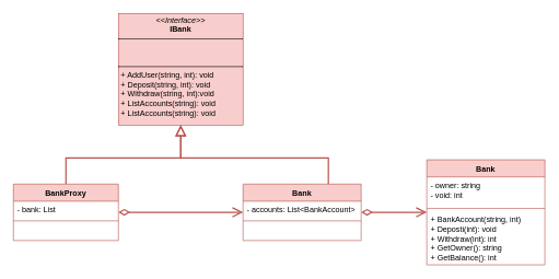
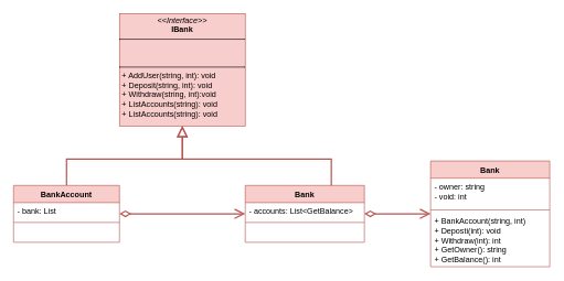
  <mxCell id="0" />
  <mxCell id="1" parent="0" />
  <mxCell id="2" value="&lt;p style=&quot;margin:0px;margin-top:4px;text-align:center;&quot;&gt;&lt;i&gt;&amp;lt;&amp;lt;Interface&amp;gt;&amp;gt;&lt;/i&gt;&lt;br&gt;&lt;b&gt;IBank&lt;/b&gt;&lt;/p&gt;&lt;hr size=&quot;1&quot; style=&quot;border-style:solid;&quot;&gt;&lt;p style=&quot;margin:0px;margin-left:4px;&quot;&gt;&amp;nbsp; &amp;nbsp;&lt;br&gt;&amp;nbsp;&lt;/p&gt;&lt;hr size=&quot;1&quot; style=&quot;border-style:solid;&quot;&gt;&lt;p style=&quot;margin:0px;margin-left:4px;&quot;&gt;+ AddUser(string, int): void&lt;br&gt;+ Deposit(string, int): void&lt;/p&gt;&lt;p style=&quot;margin:0px;margin-left:4px;&quot;&gt;+ Withdraw(string, int):void&lt;/p&gt;&lt;p style=&quot;margin:0px;margin-left:4px;&quot;&gt;+ ListAccounts(string): void&lt;/p&gt;&lt;p style=&quot;margin:0px;margin-left:4px;&quot;&gt;+ ListAccounts(string): void&lt;/p&gt;" style="verticalAlign=top;align=left;overflow=fill;html=1;whiteSpace=wrap;fillColor=#f8cecc;strokeColor=#b85450;" vertex="1" parent="1"><mxGeometry x="180" y="20" width="190" height="170" as="geometry" /></mxCell>
  <mxCell id="3" style="edgeStyle=orthogonalEdgeStyle;rounded=0;orthogonalLoop=1;jettySize=auto;html=1;fillColor=#f8cecc;strokeColor=#b85450;strokeWidth=2;endSize=12;endArrow=block;endFill=0;" edge="1" parent="1" source="4" target="2"><mxGeometry relative="1" as="geometry" /></mxCell>
- <mxCell id="4" value="BankProxy" style="swimlane;fontStyle=1;align=center;verticalAlign=top;childLayout=stackLayout;horizontal=1;startSize=26;horizontalStack=0;resizeParent=1;resizeParentMax=0;resizeLast=0;collapsible=1;marginBottom=0;whiteSpace=wrap;html=1;fillColor=#f8cecc;strokeColor=#b85450;" vertex="1" parent="1"><mxGeometry x="20" y="280" width="160" height="86" as="geometry" /></mxCell>
+ <mxCell id="4" value="BankAccount" style="swimlane;fontStyle=1;align=center;verticalAlign=top;childLayout=stackLayout;horizontal=1;startSize=26;horizontalStack=0;resizeParent=1;resizeParentMax=0;resizeLast=0;collapsible=1;marginBottom=0;whiteSpace=wrap;html=1;fillColor=#f8cecc;strokeColor=#b85450;" vertex="1" parent="1"><mxGeometry x="20" y="280" width="160" height="86" as="geometry" /></mxCell>
  <mxCell id="5" value="- bank: List" style="text;strokeColor=none;fillColor=none;align=left;verticalAlign=top;spacingLeft=4;spacingRight=4;overflow=hidden;rotatable=0;points=[[0,0.5],[1,0.5]];portConstraint=eastwest;whiteSpace=wrap;html=1;" vertex="1" parent="4"><mxGeometry y="26" width="160" height="26" as="geometry" /></mxCell>
  <mxCell id="6" value="" style="line;strokeWidth=1;fillColor=none;align=left;verticalAlign=middle;spacingTop=-1;spacingLeft=3;spacingRight=3;rotatable=0;labelPosition=right;points=[];portConstraint=eastwest;strokeColor=inherit;" vertex="1" parent="4"><mxGeometry y="52" width="160" height="8" as="geometry" /></mxCell>
  <mxCell id="7" value="&amp;nbsp;" style="text;strokeColor=none;fillColor=none;align=left;verticalAlign=top;spacingLeft=4;spacingRight=4;overflow=hidden;rotatable=0;points=[[0,0.5],[1,0.5]];portConstraint=eastwest;whiteSpace=wrap;html=1;" vertex="1" parent="4"><mxGeometry y="60" width="160" height="26" as="geometry" /></mxCell>
  <mxCell id="8" value="Bank" style="swimlane;fontStyle=1;align=center;verticalAlign=top;childLayout=stackLayout;horizontal=1;startSize=26;horizontalStack=0;resizeParent=1;resizeParentMax=0;resizeLast=0;collapsible=1;marginBottom=0;whiteSpace=wrap;html=1;fillColor=#f8cecc;strokeColor=#b85450;" vertex="1" parent="1"><mxGeometry x="370" y="280" width="180" height="86" as="geometry" /></mxCell>
- <mxCell id="9" value="- accounts: List&amp;lt;BankAccount&amp;gt;" style="text;strokeColor=none;fillColor=none;align=left;verticalAlign=top;spacingLeft=4;spacingRight=4;overflow=hidden;rotatable=0;points=[[0,0.5],[1,0.5]];portConstraint=eastwest;whiteSpace=wrap;html=1;" vertex="1" parent="8"><mxGeometry y="26" width="180" height="26" as="geometry" /></mxCell>
+ <mxCell id="9" value="- accounts: List&amp;lt;GetBalance&amp;gt;" style="text;strokeColor=none;fillColor=none;align=left;verticalAlign=top;spacingLeft=4;spacingRight=4;overflow=hidden;rotatable=0;points=[[0,0.5],[1,0.5]];portConstraint=eastwest;whiteSpace=wrap;html=1;" vertex="1" parent="8"><mxGeometry y="26" width="180" height="26" as="geometry" /></mxCell>
  <mxCell id="10" value="" style="line;strokeWidth=1;fillColor=none;align=left;verticalAlign=middle;spacingTop=-1;spacingLeft=3;spacingRight=3;rotatable=0;labelPosition=right;points=[];portConstraint=eastwest;strokeColor=inherit;" vertex="1" parent="8"><mxGeometry y="52" width="180" height="8" as="geometry" /></mxCell>
  <mxCell id="11" value="&amp;nbsp;" style="text;strokeColor=none;fillColor=none;align=left;verticalAlign=top;spacingLeft=4;spacingRight=4;overflow=hidden;rotatable=0;points=[[0,0.5],[1,0.5]];portConstraint=eastwest;whiteSpace=wrap;html=1;" vertex="1" parent="8"><mxGeometry y="60" width="180" height="26" as="geometry" /></mxCell>
  <mxCell id="12" style="edgeStyle=orthogonalEdgeStyle;rounded=0;orthogonalLoop=1;jettySize=auto;html=1;fillColor=#f8cecc;strokeColor=#b85450;strokeWidth=2;endSize=12;endArrow=block;endFill=0;" edge="1" parent="1" source="8" target="2"><mxGeometry relative="1" as="geometry"><mxPoint x="130" y="290" as="sourcePoint" /><mxPoint x="285" y="200" as="targetPoint" /><Array as="points"><mxPoint x="500" y="240" /><mxPoint x="275" y="240" /></Array></mxGeometry></mxCell>
  <mxCell id="13" style="edgeStyle=orthogonalEdgeStyle;rounded=0;orthogonalLoop=1;jettySize=auto;html=1;fillColor=#f8cecc;strokeColor=#b85450;strokeWidth=2;endSize=12;endArrow=open;endFill=0;startArrow=diamondThin;startFill=0;targetPerimeterSpacing=0;startSize=12;" edge="1" parent="1" source="4" target="8"><mxGeometry relative="1" as="geometry"><mxPoint x="140" y="300" as="sourcePoint" /><mxPoint x="295" y="210" as="targetPoint" /></mxGeometry></mxCell>
  <mxCell id="14" value="Bank" style="swimlane;fontStyle=1;align=center;verticalAlign=top;childLayout=stackLayout;horizontal=1;startSize=26;horizontalStack=0;resizeParent=1;resizeParentMax=0;resizeLast=0;collapsible=1;marginBottom=0;whiteSpace=wrap;html=1;fillColor=#f8cecc;strokeColor=#b85450;" vertex="1" parent="1"><mxGeometry x="650" y="243" width="180" height="160" as="geometry" /></mxCell>
  <mxCell id="15" value="- owner: string&lt;div&gt;- void: int&lt;/div&gt;" style="text;strokeColor=none;fillColor=none;align=left;verticalAlign=top;spacingLeft=4;spacingRight=4;overflow=hidden;rotatable=0;points=[[0,0.5],[1,0.5]];portConstraint=eastwest;whiteSpace=wrap;html=1;" vertex="1" parent="14"><mxGeometry y="26" width="180" height="44" as="geometry" /></mxCell>
  <mxCell id="16" value="" style="line;strokeWidth=1;fillColor=none;align=left;verticalAlign=middle;spacingTop=-1;spacingLeft=3;spacingRight=3;rotatable=0;labelPosition=right;points=[];portConstraint=eastwest;strokeColor=inherit;" vertex="1" parent="14"><mxGeometry y="70" width="180" height="8" as="geometry" /></mxCell>
  <mxCell id="17" value="+ BankAccount(string, int)&lt;div&gt;+ Deposti(int): void&lt;/div&gt;&lt;div&gt;+ Withdraw(int): int&lt;/div&gt;&lt;div&gt;+ GetOwner(): string&lt;/div&gt;&lt;div&gt;+ GetBalance(): int&lt;/div&gt;" style="text;strokeColor=none;fillColor=none;align=left;verticalAlign=top;spacingLeft=4;spacingRight=4;overflow=hidden;rotatable=0;points=[[0,0.5],[1,0.5]];portConstraint=eastwest;whiteSpace=wrap;html=1;" vertex="1" parent="14"><mxGeometry y="78" width="180" height="82" as="geometry" /></mxCell>
  <mxCell id="18" style="edgeStyle=orthogonalEdgeStyle;rounded=0;orthogonalLoop=1;jettySize=auto;html=1;fillColor=#f8cecc;strokeColor=#b85450;strokeWidth=2;endSize=12;endArrow=open;endFill=0;startArrow=diamondThin;startFill=0;targetPerimeterSpacing=0;startSize=12;" edge="1" parent="1" source="8" target="14"><mxGeometry relative="1" as="geometry"><mxPoint x="190" y="333" as="sourcePoint" /><mxPoint x="380" y="333" as="targetPoint" /></mxGeometry></mxCell>
